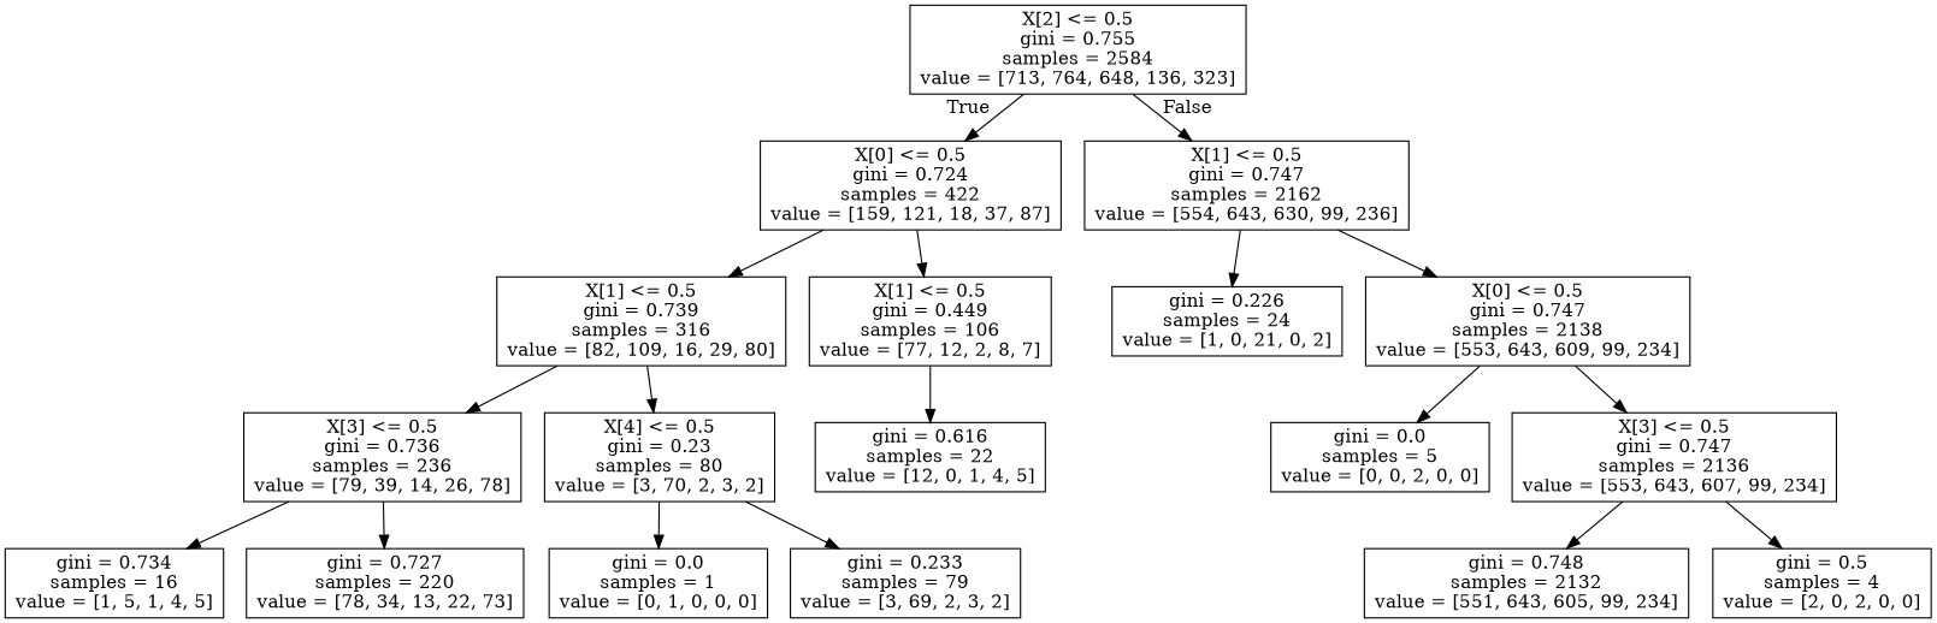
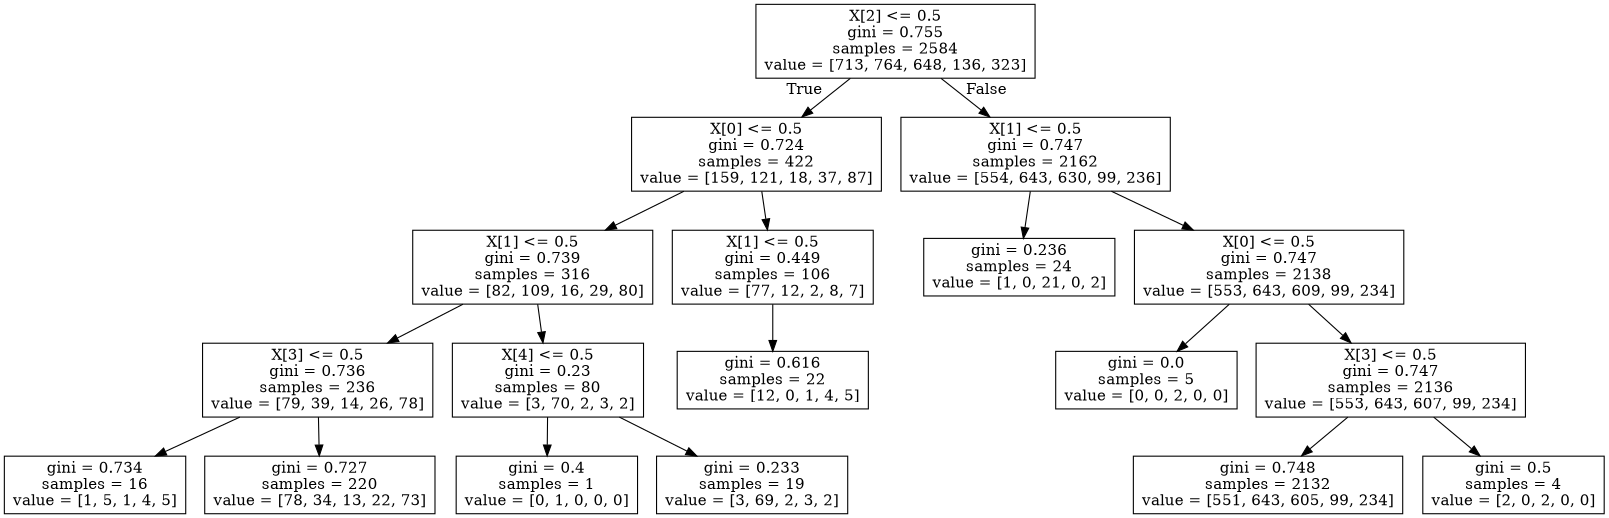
  digraph {
    node [shape=box]
    n1 [label="X[2] <= 0.5\ngini = 0.755\nsamples = 2584\nvalue = [713, 764, 648, 136, 323]"]
    n2 [label="X[0] <= 0.5\ngini = 0.724\nsamples = 422\nvalue = [159, 121, 18, 37, 87]"]
    n3 [label="X[1] <= 0.5\ngini = 0.747\nsamples = 2162\nvalue = [554, 643, 630, 99, 236]"]
    n4 [label="X[1] <= 0.5\ngini = 0.739\nsamples = 316\nvalue = [82, 109, 16, 29, 80]"]
    n5 [label="X[1] <= 0.5\ngini = 0.449\nsamples = 106\nvalue = [77, 12, 2, 8, 7]"]
-   n6 [label="gini = 0.226\nsamples = 24\nvalue = [1, 0, 21, 0, 2]"]
+   n6 [label="gini = 0.236\nsamples = 24\nvalue = [1, 0, 21, 0, 2]"]
    n7 [label="X[0] <= 0.5\ngini = 0.747\nsamples = 2138\nvalue = [553, 643, 609, 99, 234]"]
    n8 [label="X[3] <= 0.5\ngini = 0.736\nsamples = 236\nvalue = [79, 39, 14, 26, 78]"]
    n9 [label="X[4] <= 0.5\ngini = 0.23\nsamples = 80\nvalue = [3, 70, 2, 3, 2]"]
    n10 [label="gini = 0.616\nsamples = 22\nvalue = [12, 0, 1, 4, 5]"]
    n11 [label="gini = 0.734\nsamples = 16\nvalue = [1, 5, 1, 4, 5]"]
    n12 [label="gini = 0.727\nsamples = 220\nvalue = [78, 34, 13, 22, 73]"]
-   n13 [label="gini = 0.0\nsamples = 1\nvalue = [0, 1, 0, 0, 0]"]
-   n14 [label="gini = 0.233\nsamples = 79\nvalue = [3, 69, 2, 3, 2]"]
+   n13 [label="gini = 0.4\nsamples = 1\nvalue = [0, 1, 0, 0, 0]"]
+   n14 [label="gini = 0.233\nsamples = 19\nvalue = [3, 69, 2, 3, 2]"]
    n15 [label="gini = 0.0\nsamples = 5\nvalue = [0, 0, 2, 0, 0]"]
    n16 [label="X[3] <= 0.5\ngini = 0.747\nsamples = 2136\nvalue = [553, 643, 607, 99, 234]"]
    n17 [label="gini = 0.748\nsamples = 2132\nvalue = [551, 643, 605, 99, 234]"]
    n18 [label="gini = 0.5\nsamples = 4\nvalue = [2, 0, 2, 0, 0]"]
    n1 -> n2 [headlabel=True labelangle=45 labeldistance=2.5]
    n1 -> n3 [headlabel=False labelangle=-45 labeldistance=2.5]
    n2 -> n4
    n2 -> n5
    n3 -> n6
    n3 -> n7
    n4 -> n8
    n4 -> n9
    n5 -> n10
    n7 -> n15
    n7 -> n16
    n8 -> n11
    n8 -> n12
    n9 -> n13
    n9 -> n14
    n16 -> n17
    n16 -> n18
  }
